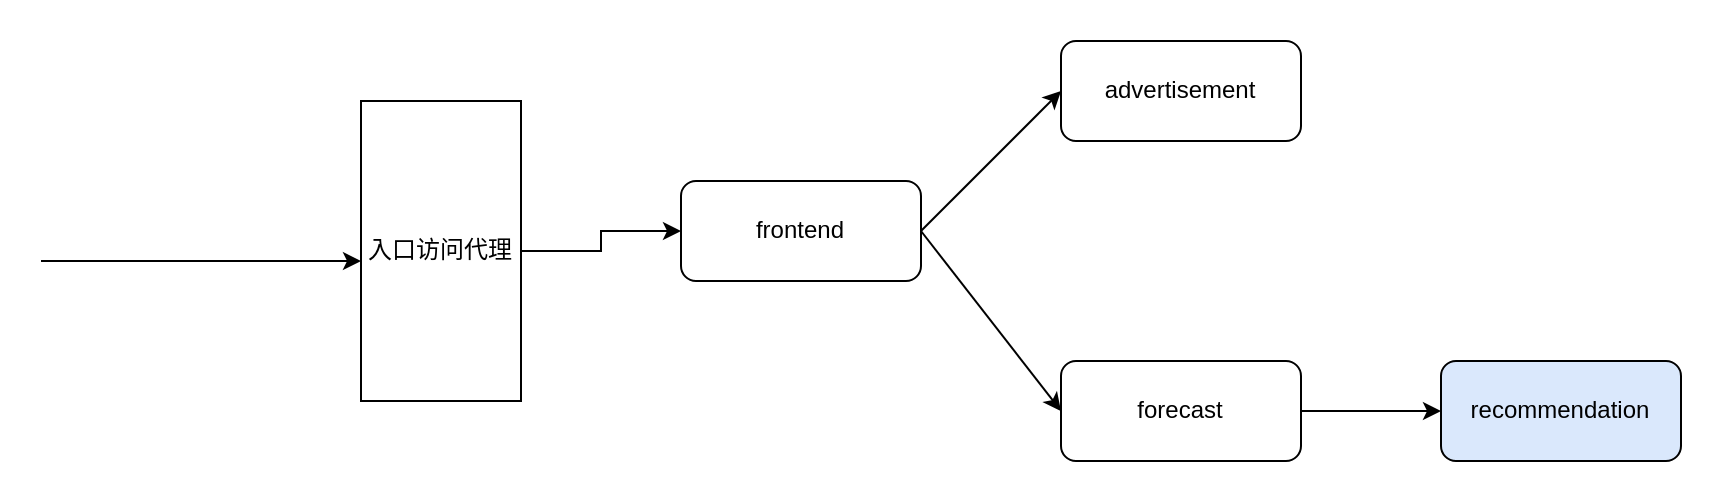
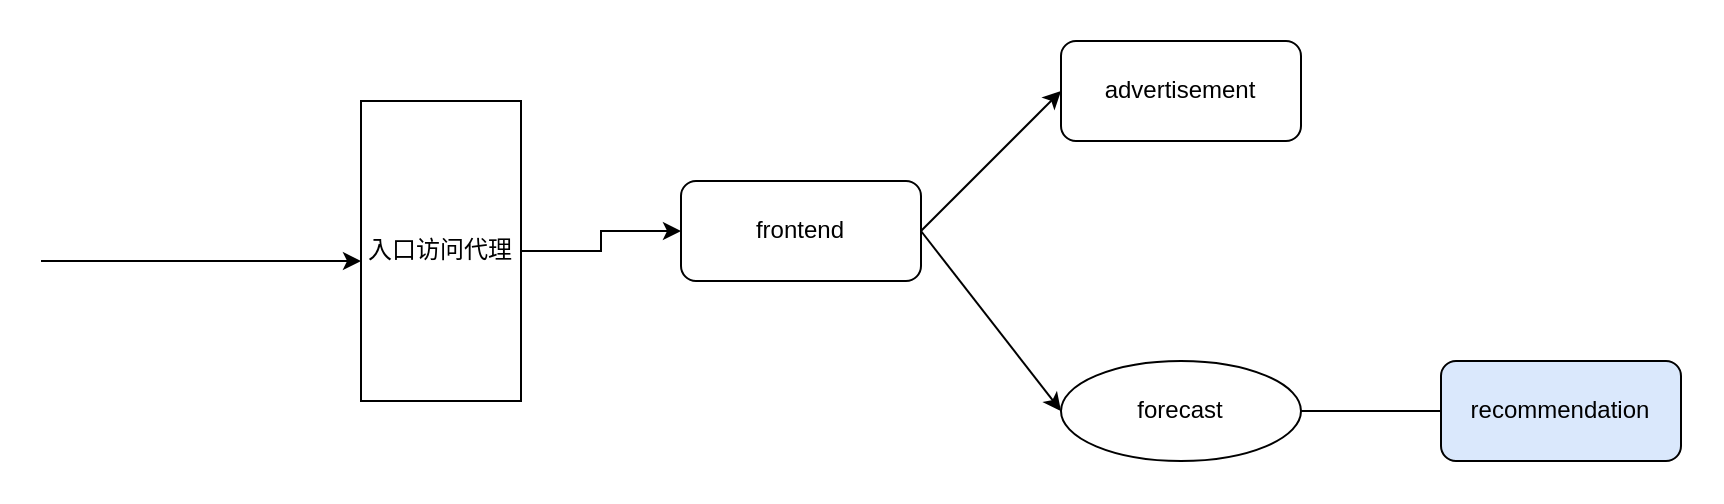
  <mxCell id="0" />
  <mxCell id="1" parent="0" />
  <mxCell id="2" value="" style="endArrow=classic;html=1;" edge="1" parent="1"><mxGeometry width="50" height="50" relative="1" as="geometry"><mxPoint x="20" y="130" as="sourcePoint" /><mxPoint x="180" y="130" as="targetPoint" /></mxGeometry></mxCell>
  <mxCell id="3" style="edgeStyle=orthogonalEdgeStyle;rounded=0;orthogonalLoop=1;jettySize=auto;html=1;entryX=0;entryY=0.5;entryDx=0;entryDy=0;" edge="1" parent="1" source="4" target="7"><mxGeometry relative="1" as="geometry" /></mxCell>
  <mxCell id="4" value="入口访问代理" style="rounded=0;whiteSpace=wrap;html=1;" vertex="1" parent="1"><mxGeometry x="180" y="50" width="80" height="150" as="geometry" /></mxCell>
  <mxCell id="5" style="rounded=0;orthogonalLoop=1;jettySize=auto;html=1;entryX=0;entryY=0.5;entryDx=0;entryDy=0;exitX=1;exitY=0.5;exitDx=0;exitDy=0;" edge="1" parent="1" source="7" target="8"><mxGeometry relative="1" as="geometry" /></mxCell>
  <mxCell id="6" style="edgeStyle=none;rounded=0;orthogonalLoop=1;jettySize=auto;html=1;entryX=0;entryY=0.5;entryDx=0;entryDy=0;exitX=1;exitY=0.5;exitDx=0;exitDy=0;" edge="1" parent="1" source="7" target="10"><mxGeometry relative="1" as="geometry" /></mxCell>
  <mxCell id="7" value="frontend" style="rounded=1;whiteSpace=wrap;html=1;" vertex="1" parent="1"><mxGeometry x="340" y="90" width="120" height="50" as="geometry" /></mxCell>
  <mxCell id="8" value="advertisement" style="rounded=1;whiteSpace=wrap;html=1;" vertex="1" parent="1"><mxGeometry x="530" y="20" width="120" height="50" as="geometry" /></mxCell>
- <mxCell id="9" style="edgeStyle=none;rounded=0;orthogonalLoop=1;jettySize=auto;html=1;entryX=0;entryY=0.5;entryDx=0;entryDy=0;" edge="1" parent="1" source="10" target="11"><mxGeometry relative="1" as="geometry" /></mxCell>
- <mxCell id="10" value="forecast" style="rounded=1;whiteSpace=wrap;html=1;" vertex="1" parent="1"><mxGeometry x="530" y="180" width="120" height="50" as="geometry" /></mxCell>
+ <mxCell id="9" style="edgeStyle=none;rounded=0;orthogonalLoop=1;jettySize=auto;html=1;entryX=0;entryY=0.5;entryDx=0;entryDy=0;endArrow=none;" edge="1" parent="1" source="10" target="11"><mxGeometry relative="1" as="geometry" /></mxCell>
+ <mxCell id="10" value="forecast" style="ellipse;whiteSpace=wrap;html=1;" vertex="1" parent="1"><mxGeometry x="530" y="180" width="120" height="50" as="geometry" /></mxCell>
  <mxCell id="11" value="recommendation" style="rounded=1;whiteSpace=wrap;html=1;fillColor=#dae8fc;" vertex="1" parent="1"><mxGeometry x="720" y="180" width="120" height="50" as="geometry" /></mxCell>
